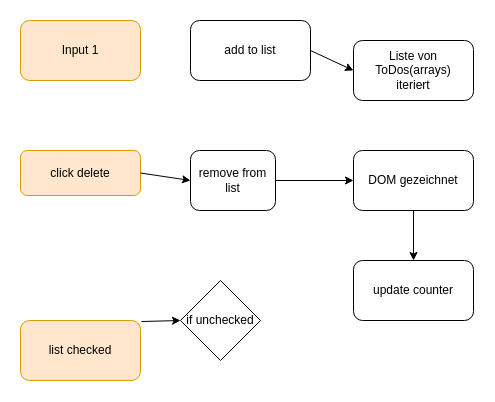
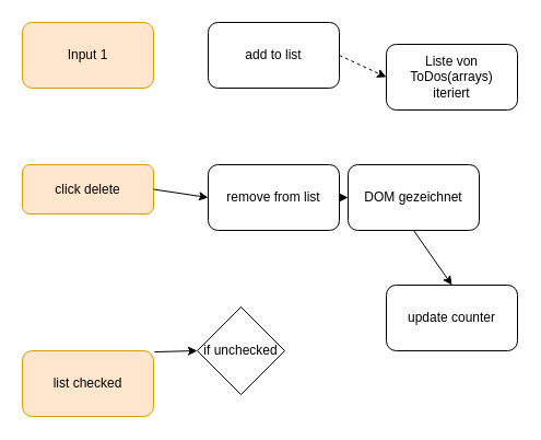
  <mxCell id="0" />
  <mxCell id="1" parent="0" />
  <mxCell id="2" value="&lt;div&gt;Liste von ToDos(arrays)&lt;/div&gt;&lt;div&gt;iteriert&lt;br&gt;&lt;/div&gt;" style="rounded=1;whiteSpace=wrap;html=1;" vertex="1" parent="1"><mxGeometry x="353" y="40" width="120" height="60" as="geometry" /></mxCell>
- <mxCell id="3" value="DOM gezeichnet" style="rounded=1;whiteSpace=wrap;html=1;" vertex="1" parent="1"><mxGeometry x="353" y="150" width="120" height="60" as="geometry" /></mxCell>
+ <mxCell id="3" value="DOM gezeichnet" style="rounded=1;whiteSpace=wrap;html=1;" vertex="1" parent="1"><mxGeometry x="318" y="150" width="120" height="60" as="geometry" /></mxCell>
  <mxCell id="4" value="Input 1" style="rounded=1;whiteSpace=wrap;html=1;fillColor=#ffe6cc;strokeColor=#d79b00;" vertex="1" parent="1"><mxGeometry x="20" y="20" width="120" height="60" as="geometry" /></mxCell>
  <mxCell id="5" value="add to list" style="rounded=1;whiteSpace=wrap;html=1;" vertex="1" parent="1"><mxGeometry x="190" y="20" width="120" height="60" as="geometry" /></mxCell>
- <mxCell id="6" value="" style="endArrow=classic;html=1;entryX=0;entryY=0.5;entryDx=0;entryDy=0;exitX=1;exitY=0.5;exitDx=0;exitDy=0;" edge="1" parent="1" source="5" target="2"><mxGeometry width="50" height="50" relative="1" as="geometry"><mxPoint x="320" y="90" as="sourcePoint" /><mxPoint x="370" y="40" as="targetPoint" /></mxGeometry></mxCell>
+ <mxCell id="6" value="" style="endArrow=classic;html=1;entryX=0;entryY=0.5;entryDx=0;entryDy=0;exitX=1;exitY=0.5;exitDx=0;exitDy=0;dashed=1;" edge="1" parent="1" source="5" target="2"><mxGeometry width="50" height="50" relative="1" as="geometry"><mxPoint x="320" y="90" as="sourcePoint" /><mxPoint x="370" y="40" as="targetPoint" /></mxGeometry></mxCell>
  <mxCell id="7" value="click delete" style="rounded=1;whiteSpace=wrap;html=1;fillColor=#ffe6cc;strokeColor=#d79b00;" vertex="1" parent="1"><mxGeometry x="20" y="150" width="120" height="45" as="geometry" /></mxCell>
- <mxCell id="8" value="remove from list" style="rounded=1;whiteSpace=wrap;html=1;" vertex="1" parent="1"><mxGeometry x="190" y="150" width="85" height="60" as="geometry" /></mxCell>
+ <mxCell id="8" value="remove from list" style="rounded=1;whiteSpace=wrap;html=1;" vertex="1" parent="1"><mxGeometry x="190" y="150" width="120" height="60" as="geometry" /></mxCell>
  <mxCell id="9" value="" style="endArrow=classic;html=1;exitX=1;exitY=0.5;exitDx=0;exitDy=0;entryX=0;entryY=0.5;entryDx=0;entryDy=0;" edge="1" parent="1" source="7" target="8"><mxGeometry width="50" height="50" relative="1" as="geometry"><mxPoint x="40" y="230" as="sourcePoint" /><mxPoint x="90" y="180" as="targetPoint" /></mxGeometry></mxCell>
  <mxCell id="10" value="" style="endArrow=classic;html=1;entryX=0;entryY=0.5;entryDx=0;entryDy=0;" edge="1" parent="1" source="8" target="3"><mxGeometry width="50" height="50" relative="1" as="geometry"><mxPoint x="240" y="210" as="sourcePoint" /><mxPoint x="290" y="160" as="targetPoint" /></mxGeometry></mxCell>
  <mxCell id="11" value="list checked" style="rounded=1;whiteSpace=wrap;html=1;fillColor=#ffe6cc;strokeColor=#d79b00;" vertex="1" parent="1"><mxGeometry x="20" y="320" width="120" height="60" as="geometry" /></mxCell>
  <mxCell id="12" value="if unchecked" style="rhombus;whiteSpace=wrap;html=1;" vertex="1" parent="1"><mxGeometry x="180" y="280" width="80" height="80" as="geometry" /></mxCell>
  <mxCell id="13" value="" style="endArrow=classic;html=1;exitX=1.008;exitY=0.017;exitDx=0;exitDy=0;exitPerimeter=0;entryX=0;entryY=0.5;entryDx=0;entryDy=0;" edge="1" parent="1" source="11" target="12"><mxGeometry width="50" height="50" relative="1" as="geometry"><mxPoint x="130" y="330" as="sourcePoint" /><mxPoint x="180" y="280" as="targetPoint" /></mxGeometry></mxCell>
  <mxCell id="14" value="update counter" style="rounded=1;whiteSpace=wrap;html=1;" vertex="1" parent="1"><mxGeometry x="353" y="260" width="120" height="60" as="geometry" /></mxCell>
  <mxCell id="15" value="" style="endArrow=classic;html=1;entryX=0.5;entryY=0;entryDx=0;entryDy=0;exitX=0.5;exitY=1;exitDx=0;exitDy=0;" edge="1" parent="1" source="3" target="14"><mxGeometry width="50" height="50" relative="1" as="geometry"><mxPoint x="390" y="260" as="sourcePoint" /><mxPoint x="440" y="210" as="targetPoint" /></mxGeometry></mxCell>
